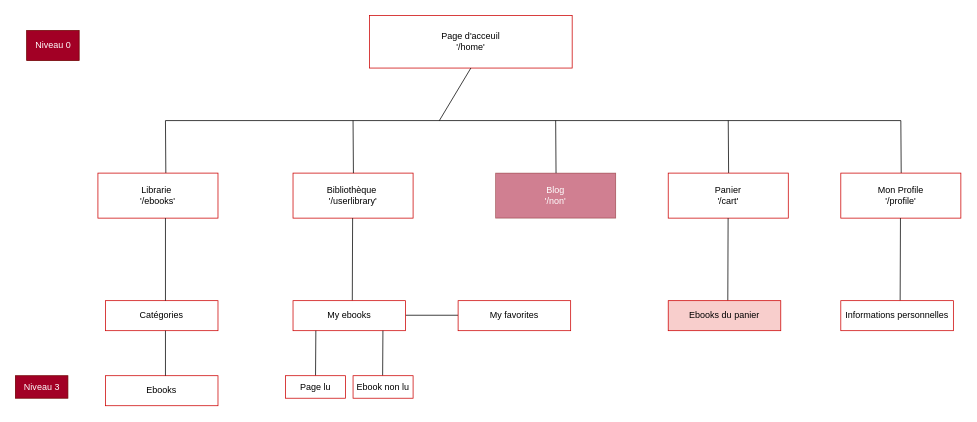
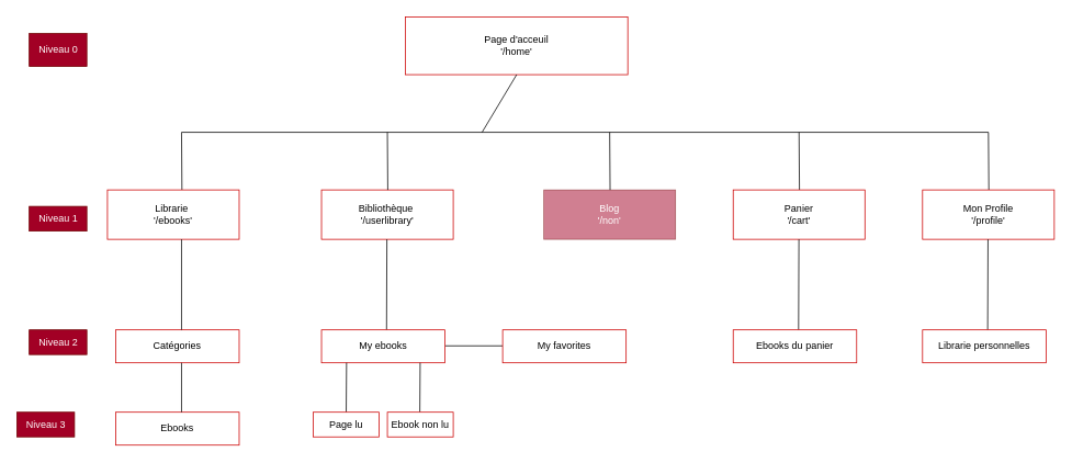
  <mxCell id="0" />
  <mxCell id="1" parent="0" />
  <mxCell id="2" value="Page d'acceuil&lt;br&gt;'/home'" style="whiteSpace=wrap;html=1;align=center;strokeColor=#CC0000;" vertex="1" parent="1"><mxGeometry x="492" y="20" width="270" height="70" as="geometry" /></mxCell>
  <mxCell id="3" value="" style="endArrow=none;html=1;entryX=0.5;entryY=1;entryDx=0;entryDy=0;" edge="1" parent="1" target="2"><mxGeometry width="50" height="50" relative="1" as="geometry"><mxPoint x="585" y="160" as="sourcePoint" /><mxPoint x="550" y="330" as="targetPoint" /></mxGeometry></mxCell>
  <mxCell id="4" value="" style="endArrow=none;html=1;" edge="1" parent="1"><mxGeometry width="50" height="50" relative="1" as="geometry"><mxPoint x="220" y="160" as="sourcePoint" /><mxPoint x="1200" y="160" as="targetPoint" /></mxGeometry></mxCell>
  <mxCell id="5" value="" style="endArrow=none;html=1;entryX=0.5;entryY=1;entryDx=0;entryDy=0;" edge="1" parent="1"><mxGeometry width="50" height="50" relative="1" as="geometry"><mxPoint x="220.5" y="230" as="sourcePoint" /><mxPoint x="220" y="160" as="targetPoint" /></mxGeometry></mxCell>
  <mxCell id="6" value="" style="endArrow=none;html=1;entryX=0.5;entryY=1;entryDx=0;entryDy=0;" edge="1" parent="1"><mxGeometry width="50" height="50" relative="1" as="geometry"><mxPoint x="970.5" y="230" as="sourcePoint" /><mxPoint x="970" y="160" as="targetPoint" /></mxGeometry></mxCell>
  <mxCell id="7" value="Librarie&amp;nbsp;&lt;br&gt;'/ebooks'" style="whiteSpace=wrap;html=1;align=center;strokeColor=#CC0000;" vertex="1" parent="1"><mxGeometry x="130" y="230" width="160" height="60" as="geometry" /></mxCell>
  <mxCell id="8" value="Bibliothèque&amp;nbsp;&lt;br&gt;'/userlibrary'" style="whiteSpace=wrap;html=1;align=center;strokeColor=#CC0000;" vertex="1" parent="1"><mxGeometry x="390" y="230" width="160" height="60" as="geometry" /></mxCell>
  <mxCell id="9" value="Panier&lt;br&gt;'/cart'" style="whiteSpace=wrap;html=1;align=center;strokeColor=#CC0000;" vertex="1" parent="1"><mxGeometry x="890" y="230" width="160" height="60" as="geometry" /></mxCell>
  <mxCell id="10" value="Blog&lt;br&gt;'/non'" style="whiteSpace=wrap;html=1;align=center;fillColor=#a20025;fontColor=#ffffff;strokeColor=#6F0000;opacity=50;" vertex="1" parent="1"><mxGeometry x="660" y="230" width="160" height="60" as="geometry" /></mxCell>
  <mxCell id="11" value="" style="endArrow=none;html=1;entryX=0.5;entryY=1;entryDx=0;entryDy=0;" edge="1" parent="1"><mxGeometry width="50" height="50" relative="1" as="geometry"><mxPoint x="470.5" y="230" as="sourcePoint" /><mxPoint x="470" y="160" as="targetPoint" /></mxGeometry></mxCell>
  <mxCell id="12" value="" style="endArrow=none;html=1;entryX=0.5;entryY=1;entryDx=0;entryDy=0;" edge="1" parent="1"><mxGeometry width="50" height="50" relative="1" as="geometry"><mxPoint x="740.5" y="230" as="sourcePoint" /><mxPoint x="740" y="160" as="targetPoint" /></mxGeometry></mxCell>
  <mxCell id="13" value="" style="endArrow=none;html=1;entryX=0.5;entryY=1;entryDx=0;entryDy=0;" edge="1" parent="1"><mxGeometry width="50" height="50" relative="1" as="geometry"><mxPoint x="469" y="400" as="sourcePoint" /><mxPoint x="469.41" y="290" as="targetPoint" /></mxGeometry></mxCell>
  <mxCell id="14" value="" style="endArrow=none;html=1;" edge="1" parent="1"><mxGeometry width="50" height="50" relative="1" as="geometry"><mxPoint x="540" y="419.41" as="sourcePoint" /><mxPoint x="610" y="419.41" as="targetPoint" /></mxGeometry></mxCell>
  <mxCell id="15" value="My ebooks" style="whiteSpace=wrap;html=1;align=center;strokeColor=#CC0000;" vertex="1" parent="1"><mxGeometry x="390" y="400" width="150" height="40" as="geometry" /></mxCell>
  <mxCell id="16" value="My favorites" style="whiteSpace=wrap;html=1;align=center;strokeColor=#CC0000;" vertex="1" parent="1"><mxGeometry x="610" y="400" width="150" height="40" as="geometry" /></mxCell>
  <mxCell id="17" value="" style="endArrow=none;html=1;entryX=0.5;entryY=1;entryDx=0;entryDy=0;" edge="1" parent="1"><mxGeometry width="50" height="50" relative="1" as="geometry"><mxPoint x="420" y="500" as="sourcePoint" /><mxPoint x="420.41" y="440" as="targetPoint" /></mxGeometry></mxCell>
  <mxCell id="18" value="Page lu" style="whiteSpace=wrap;html=1;align=center;strokeColor=#CC0000;" vertex="1" parent="1"><mxGeometry x="380" y="500" width="80" height="30" as="geometry" /></mxCell>
  <mxCell id="19" value="" style="endArrow=none;html=1;entryX=0.5;entryY=1;entryDx=0;entryDy=0;" edge="1" parent="1"><mxGeometry width="50" height="50" relative="1" as="geometry"><mxPoint x="509.41" y="500" as="sourcePoint" /><mxPoint x="509.82" y="440" as="targetPoint" /></mxGeometry></mxCell>
  <mxCell id="20" value="Ebook non lu" style="whiteSpace=wrap;html=1;align=center;strokeColor=#CC0000;" vertex="1" parent="1"><mxGeometry x="470" y="500" width="80" height="30" as="geometry" /></mxCell>
  <mxCell id="21" value="Catégories" style="whiteSpace=wrap;html=1;align=center;strokeColor=#CC0000;" vertex="1" parent="1"><mxGeometry x="140" y="400" width="150" height="40" as="geometry" /></mxCell>
  <mxCell id="22" value="" style="endArrow=none;html=1;entryX=0.5;entryY=1;entryDx=0;entryDy=0;" edge="1" parent="1"><mxGeometry width="50" height="50" relative="1" as="geometry"><mxPoint x="220" y="400" as="sourcePoint" /><mxPoint x="220" y="290" as="targetPoint" /></mxGeometry></mxCell>
  <mxCell id="23" value="" style="endArrow=none;html=1;entryX=0.5;entryY=1;entryDx=0;entryDy=0;" edge="1" parent="1"><mxGeometry width="50" height="50" relative="1" as="geometry"><mxPoint x="969.41" y="400" as="sourcePoint" /><mxPoint x="969.82" y="290" as="targetPoint" /></mxGeometry></mxCell>
- <mxCell id="24" value="Ebooks du panier" style="whiteSpace=wrap;html=1;align=center;strokeColor=#CC0000;fillColor=#f8cecc;" vertex="1" parent="1"><mxGeometry x="890" y="400" width="150" height="40" as="geometry" /></mxCell>
+ <mxCell id="24" value="Ebooks du panier" style="whiteSpace=wrap;html=1;align=center;strokeColor=#CC0000;" vertex="1" parent="1"><mxGeometry x="890" y="400" width="150" height="40" as="geometry" /></mxCell>
+ <mxCell id="25" value="Niveau 1" style="text;html=1;align=center;verticalAlign=middle;resizable=0;points=[];autosize=1;strokeColor=#6F0000;fillColor=#a20025;fontColor=#ffffff;" vertex="1" parent="1"><mxGeometry x="35" y="250" width="70" height="30" as="geometry" /></mxCell>
+ <mxCell id="26" value="Niveau 2" style="text;html=1;align=center;verticalAlign=middle;resizable=0;points=[];autosize=1;strokeColor=#6F0000;fillColor=#a20025;fontColor=#ffffff;" vertex="1" parent="1"><mxGeometry x="35" y="400" width="70" height="30" as="geometry" /></mxCell>
  <mxCell id="27" value="Niveau 3" style="text;html=1;align=center;verticalAlign=middle;resizable=0;points=[];autosize=1;strokeColor=#6F0000;fillColor=#a20025;fontColor=#ffffff;" vertex="1" parent="1"><mxGeometry x="20" y="500" width="70" height="30" as="geometry" /></mxCell>
  <mxCell id="28" value="Niveau 0" style="text;html=1;align=center;verticalAlign=middle;resizable=0;points=[];autosize=1;strokeColor=#6F0000;fillColor=#a20025;fontColor=#ffffff;" vertex="1" parent="1"><mxGeometry x="35" y="40" width="70" height="40" as="geometry" /></mxCell>
  <mxCell id="29" value="Ebooks" style="whiteSpace=wrap;html=1;align=center;strokeColor=#CC0000;" vertex="1" parent="1"><mxGeometry x="140" y="500" width="150" height="40" as="geometry" /></mxCell>
  <mxCell id="30" value="" style="endArrow=none;html=1;entryX=0.5;entryY=1;entryDx=0;entryDy=0;" edge="1" parent="1"><mxGeometry width="50" height="50" relative="1" as="geometry"><mxPoint x="220" y="500" as="sourcePoint" /><mxPoint x="220" y="440" as="targetPoint" /></mxGeometry></mxCell>
  <mxCell id="31" value="" style="endArrow=none;html=1;entryX=0.5;entryY=1;entryDx=0;entryDy=0;" edge="1" parent="1"><mxGeometry width="50" height="50" relative="1" as="geometry"><mxPoint x="1200.5" y="230" as="sourcePoint" /><mxPoint x="1200" y="160" as="targetPoint" /></mxGeometry></mxCell>
  <mxCell id="32" value="Mon Profile&lt;br&gt;'/profile'" style="whiteSpace=wrap;html=1;align=center;strokeColor=#CC0000;" vertex="1" parent="1"><mxGeometry x="1120" y="230" width="160" height="60" as="geometry" /></mxCell>
  <mxCell id="33" value="" style="endArrow=none;html=1;entryX=0.5;entryY=1;entryDx=0;entryDy=0;" edge="1" parent="1"><mxGeometry width="50" height="50" relative="1" as="geometry"><mxPoint x="1199.09" y="400" as="sourcePoint" /><mxPoint x="1199.5" y="290" as="targetPoint" /></mxGeometry></mxCell>
- <mxCell id="34" value="Informations personnelles" style="whiteSpace=wrap;html=1;align=center;strokeColor=#CC0000;" vertex="1" parent="1"><mxGeometry x="1120" y="400" width="150" height="40" as="geometry" /></mxCell>
+ <mxCell id="34" value="Librarie personnelles" style="whiteSpace=wrap;html=1;align=center;strokeColor=#CC0000;" vertex="1" parent="1"><mxGeometry x="1120" y="400" width="150" height="40" as="geometry" /></mxCell>
